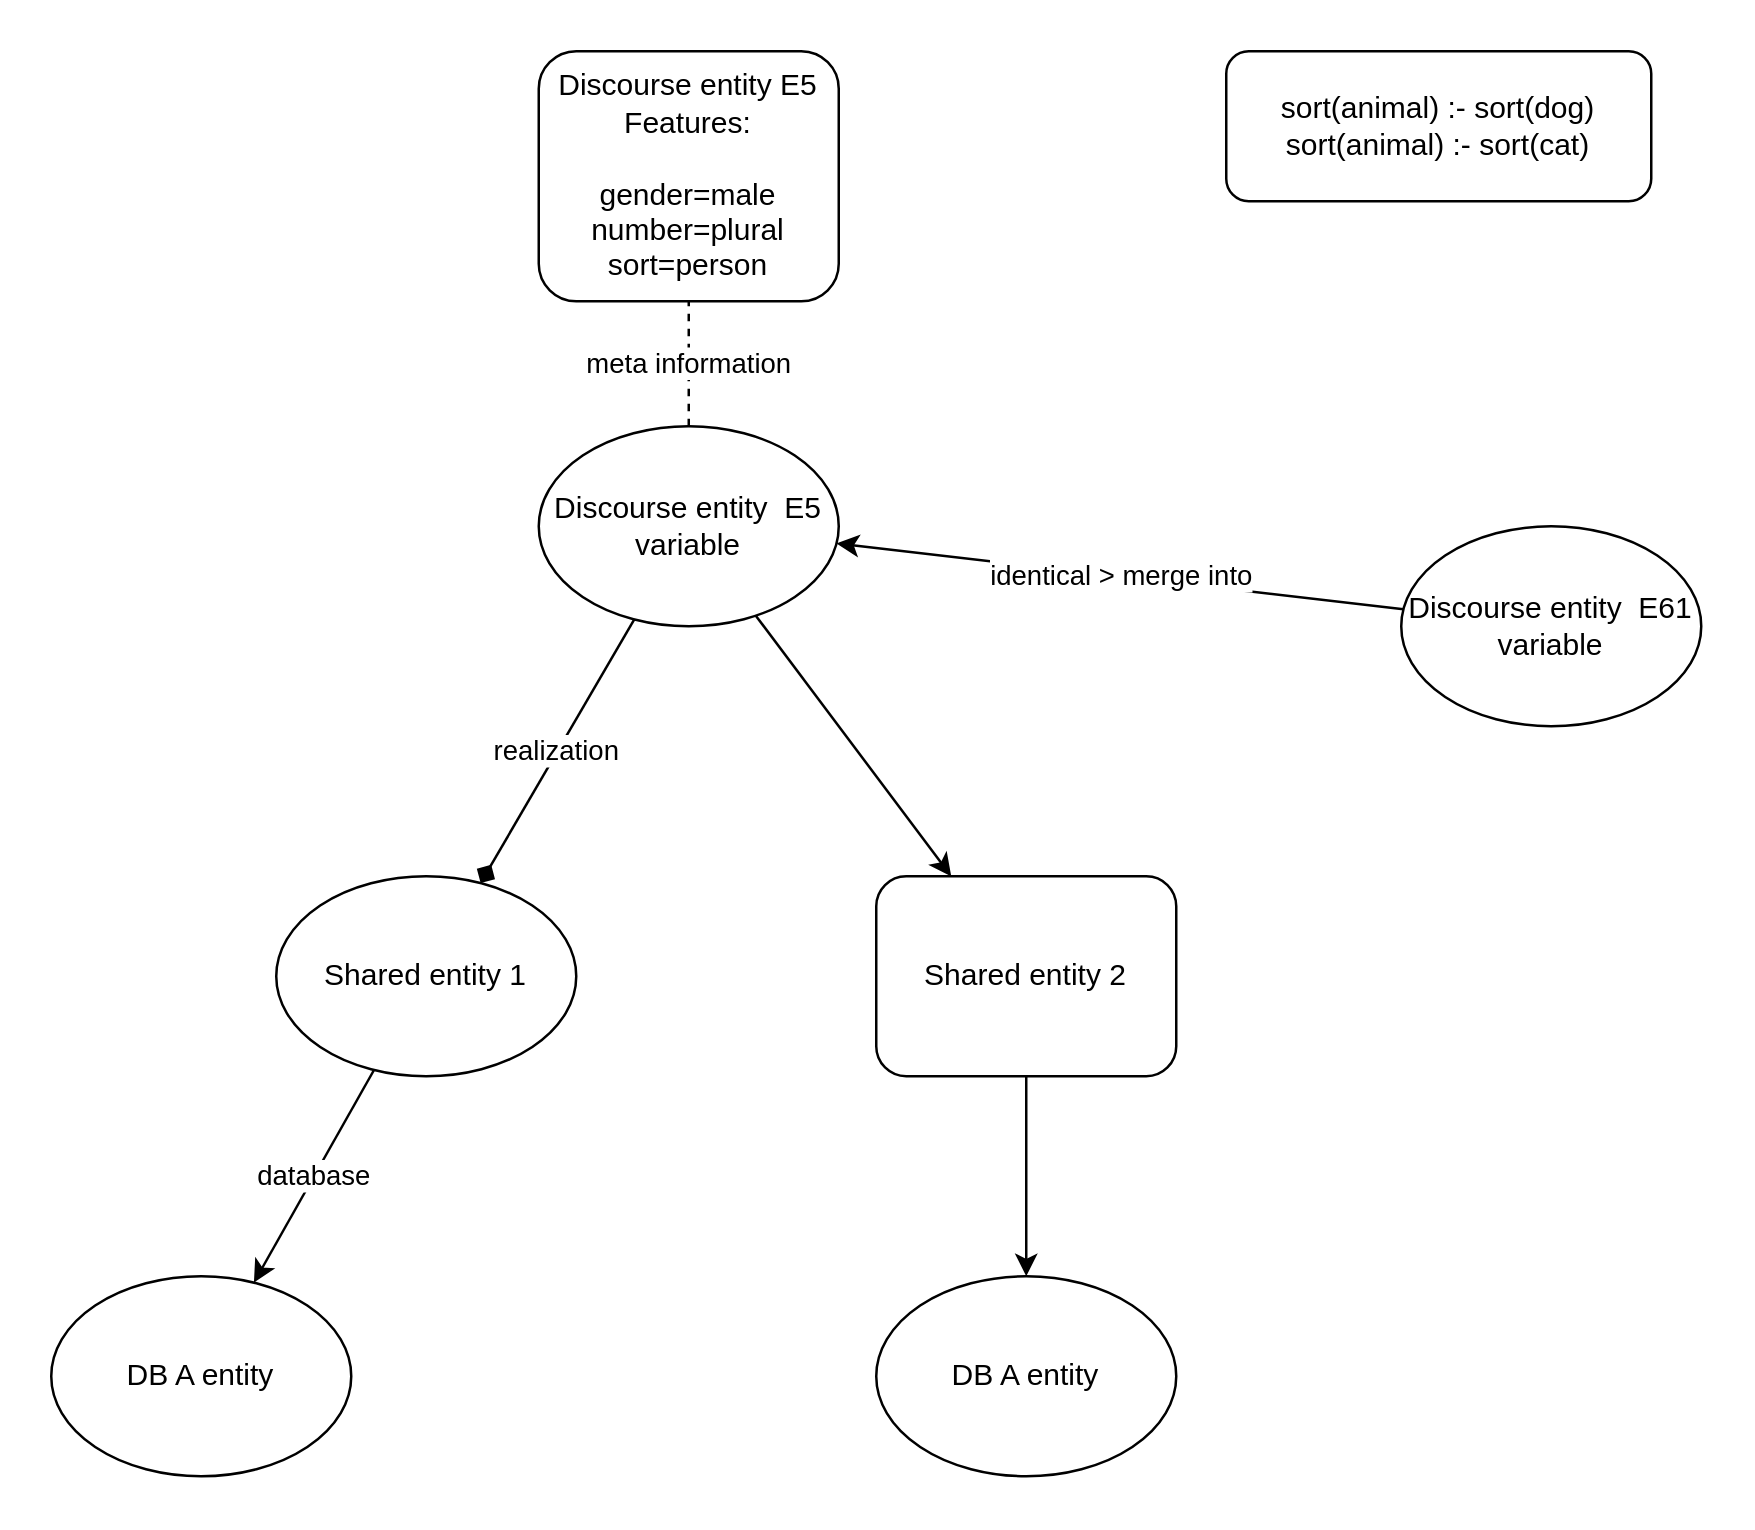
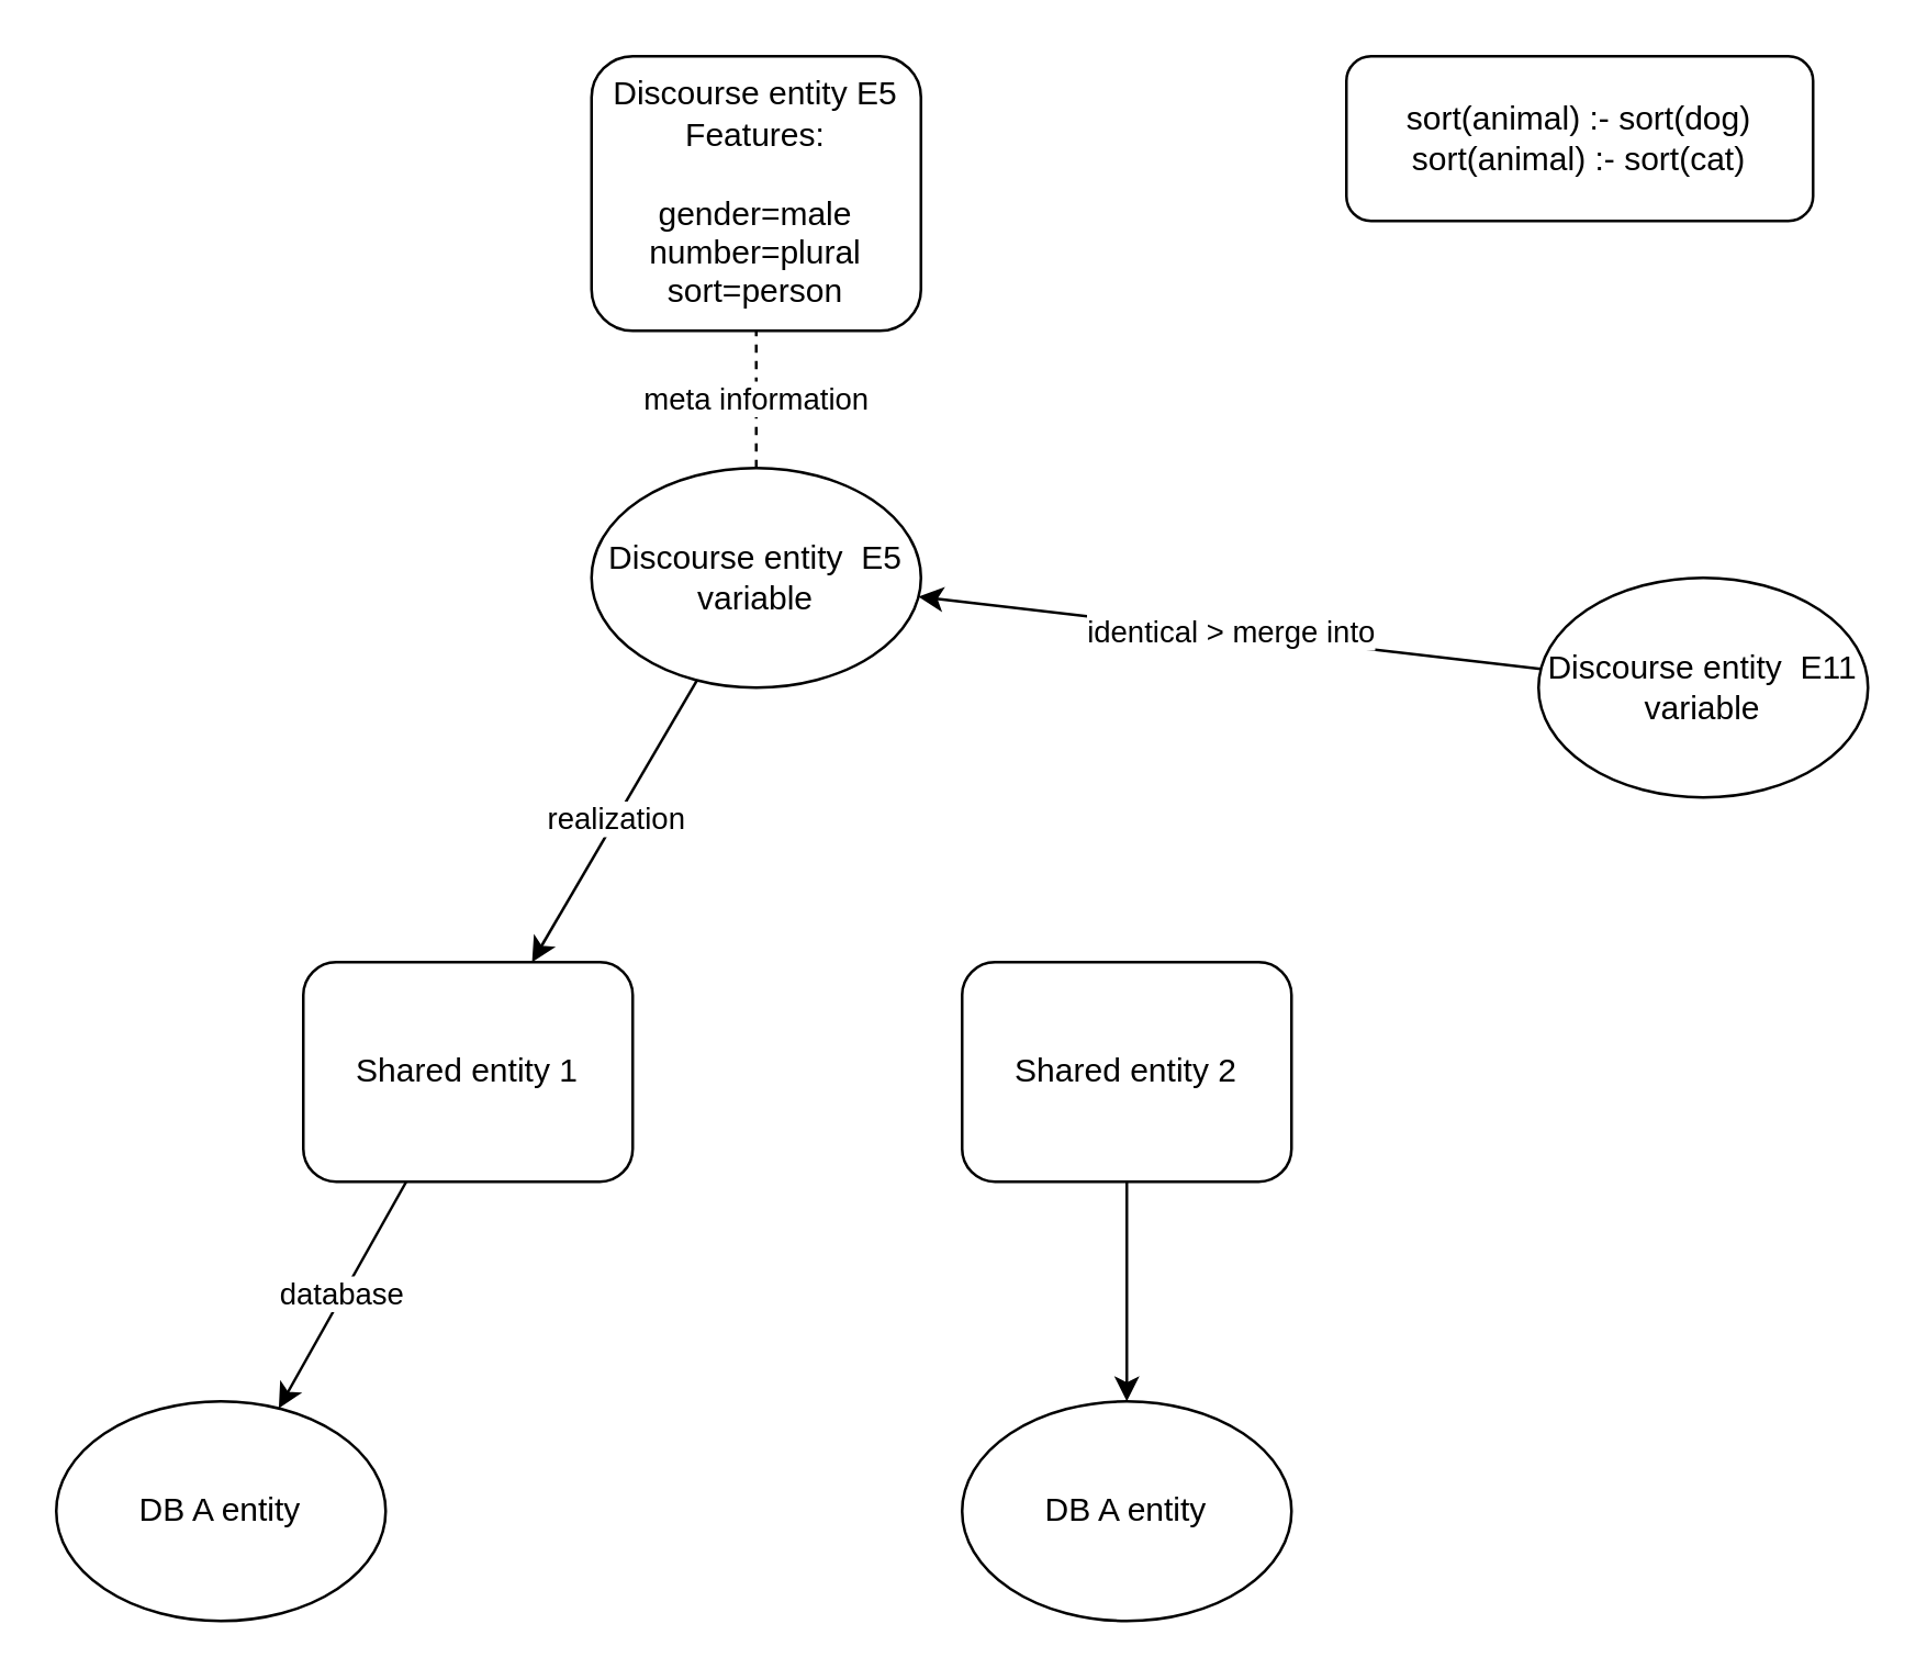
  <mxCell id="0" />
  <mxCell id="1" parent="0" />
- <mxCell id="2" value="Shared entity 1" style="ellipse;whiteSpace=wrap;html=1;" vertex="1" parent="1"><mxGeometry x="110" y="350" width="120" height="80" as="geometry" /></mxCell>
+ <mxCell id="2" value="Shared entity 1" style="whiteSpace=wrap;html=1;rounded=1;" vertex="1" parent="1"><mxGeometry x="110" y="350" width="120" height="80" as="geometry" /></mxCell>
  <mxCell id="3" value="DB A entity" style="ellipse;whiteSpace=wrap;html=1;" vertex="1" parent="1"><mxGeometry x="20" y="510" width="120" height="80" as="geometry" /></mxCell>
  <mxCell id="4" value="database" style="endArrow=classic;html=1;rounded=0;" edge="1" parent="1" source="2" target="3"><mxGeometry width="50" height="50" relative="1" as="geometry"><mxPoint x="225" y="410" as="sourcePoint" /><mxPoint x="275" y="360" as="targetPoint" /></mxGeometry></mxCell>
  <mxCell id="5" value="Shared entity 2" style="whiteSpace=wrap;html=1;rounded=1;" vertex="1" parent="1"><mxGeometry x="350" y="350" width="120" height="80" as="geometry" /></mxCell>
  <mxCell id="6" value="Discourse entity&amp;nbsp; E5 variable" style="ellipse;whiteSpace=wrap;html=1;" vertex="1" parent="1"><mxGeometry x="215" y="170" width="120" height="80" as="geometry" /></mxCell>
- <mxCell id="7" value="realization" style="endArrow=diamond;html=1;rounded=0;" edge="1" parent="1" source="6" target="2"><mxGeometry width="50" height="50" relative="1" as="geometry"><mxPoint x="225" y="410" as="sourcePoint" /><mxPoint x="275" y="360" as="targetPoint" /></mxGeometry></mxCell>
- <mxCell id="8" value="" style="endArrow=classic;html=1;rounded=0;" edge="1" parent="1" source="6" target="5"><mxGeometry width="50" height="50" relative="1" as="geometry"><mxPoint x="274.614" y="299.396" as="sourcePoint" /><mxPoint x="255.502" y="370.617" as="targetPoint" /></mxGeometry></mxCell>
+ <mxCell id="7" value="realization" style="endArrow=classic;html=1;rounded=0;" edge="1" parent="1" source="6" target="2"><mxGeometry width="50" height="50" relative="1" as="geometry"><mxPoint x="225" y="410" as="sourcePoint" /><mxPoint x="275" y="360" as="targetPoint" /></mxGeometry></mxCell>
  <mxCell id="9" value="DB A entity" style="ellipse;whiteSpace=wrap;html=1;" vertex="1" parent="1"><mxGeometry x="350" y="510" width="120" height="80" as="geometry" /></mxCell>
  <mxCell id="10" value="" style="endArrow=classic;html=1;rounded=0;" edge="1" parent="1" source="5" target="9"><mxGeometry width="50" height="50" relative="1" as="geometry"><mxPoint x="267.226" y="447.154" as="sourcePoint" /><mxPoint x="312.717" y="522.861" as="targetPoint" /></mxGeometry></mxCell>
  <mxCell id="11" value="Discourse entity E5&lt;br&gt;Features:&lt;br&gt;&lt;br&gt;gender=male&lt;br&gt;number=plural&lt;br&gt;sort=person" style="rounded=1;whiteSpace=wrap;html=1;" vertex="1" parent="1"><mxGeometry x="215" y="20" width="120" height="100" as="geometry" /></mxCell>
  <mxCell id="12" value="meta information" style="endArrow=none;dashed=1;html=1;rounded=0;" edge="1" parent="1" source="6" target="11"><mxGeometry width="50" height="50" relative="1" as="geometry"><mxPoint x="-75" y="370" as="sourcePoint" /><mxPoint x="-25" y="320" as="targetPoint" /></mxGeometry></mxCell>
- <mxCell id="13" value="Discourse entity&amp;nbsp; E61 variable" style="ellipse;whiteSpace=wrap;html=1;" vertex="1" parent="1"><mxGeometry x="560" y="210" width="120" height="80" as="geometry" /></mxCell>
+ <mxCell id="13" value="Discourse entity&amp;nbsp; E11 variable" style="ellipse;whiteSpace=wrap;html=1;" vertex="1" parent="1"><mxGeometry x="560" y="210" width="120" height="80" as="geometry" /></mxCell>
  <mxCell id="14" value="identical &amp;gt; merge into" style="endArrow=classic;html=1;rounded=0;" edge="1" parent="1" source="13" target="6"><mxGeometry width="50" height="50" relative="1" as="geometry"><mxPoint x="225" y="370" as="sourcePoint" /><mxPoint x="275" y="320" as="targetPoint" /></mxGeometry></mxCell>
  <mxCell id="15" value="sort(animal) :- sort(dog)&lt;br&gt;sort(animal) :- sort(cat)" style="rounded=1;whiteSpace=wrap;html=1;" vertex="1" parent="1"><mxGeometry x="490" y="20" width="170" height="60" as="geometry" /></mxCell>
